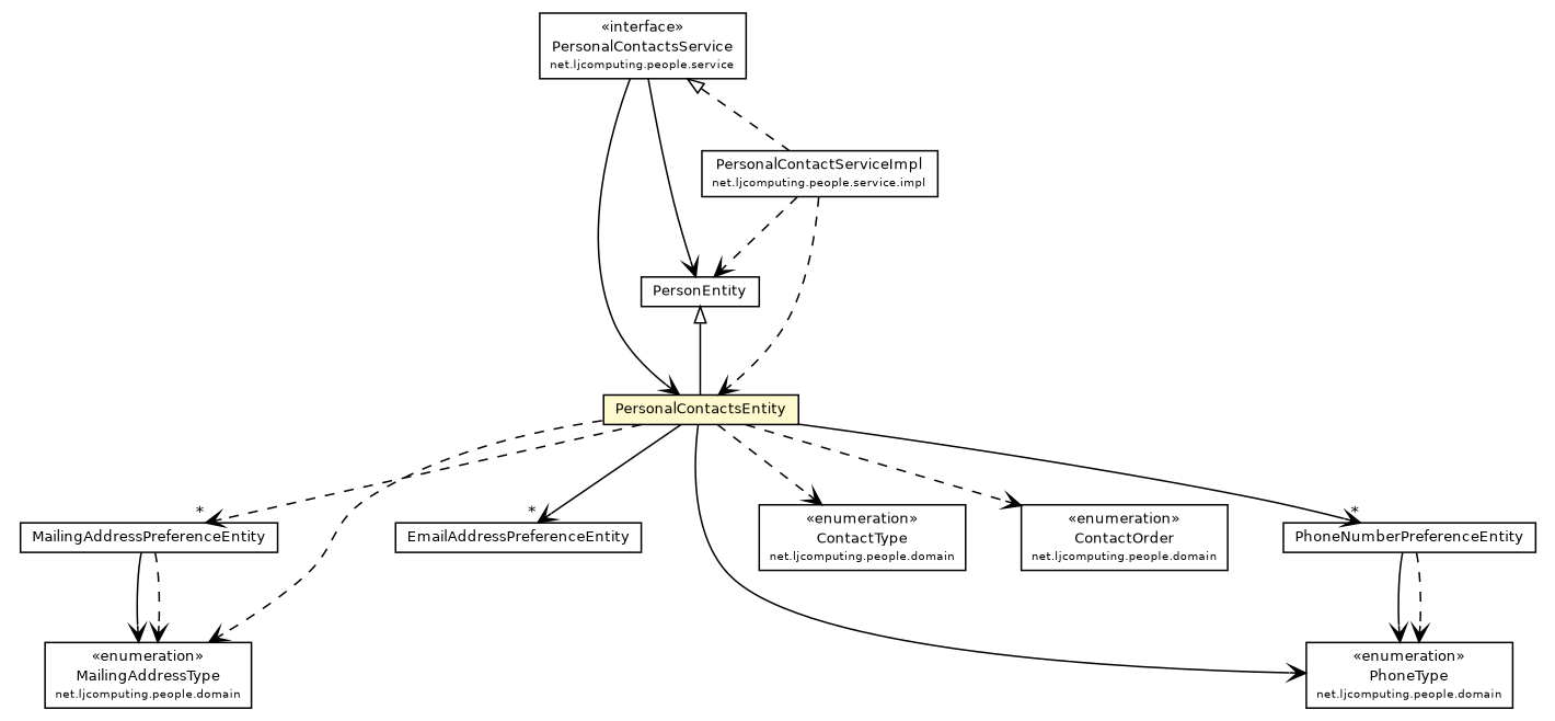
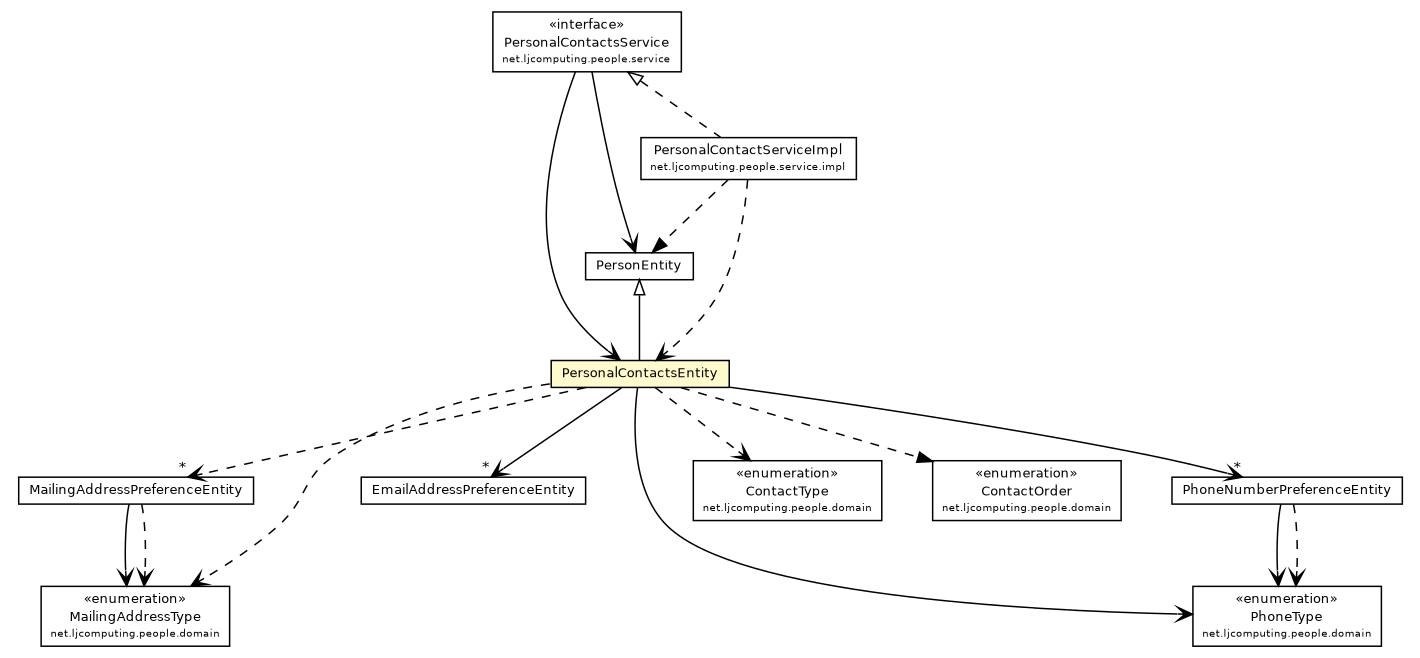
  digraph {
    nodesep=0.25
    ranksep=0.5
    node [fontcolor=black fontname=Helvetica fontsize=9.0 shape=plaintext]
    edge [arrowhead=open color=black fontcolor=black fontname=Helvetica fontsize=10.0 headport=p labelfontname=Helvetica labelfontsize=10 tailport=p style=dashed]
    n1 [label=<<table title="net.ljcomputing.people.entity.PersonalContactsEntity" border="0" cellborder="1" cellspacing="0" cellpadding="2" port="p" bgcolor="lemonChiffon" href="./PersonalContactsEntity.html"> 		<tr><td><table border="0" cellspacing="0" cellpadding="1"> <tr><td align="center" balign="center"> PersonalContactsEntity </td></tr> 		</table></td></tr> 		</table>>]
    n2 [label=<<table title="net.ljcomputing.people.entity.PhoneNumberPreferenceEntity" border="0" cellborder="1" cellspacing="0" cellpadding="2" port="p" href="./PhoneNumberPreferenceEntity.html"> 		<tr><td><table border="0" cellspacing="0" cellpadding="1"> <tr><td align="center" balign="center"> PhoneNumberPreferenceEntity </td></tr> 		</table></td></tr> 		</table>>]
    n3 [label=<<table title="net.ljcomputing.people.entity.MailingAddressPreferenceEntity" border="0" cellborder="1" cellspacing="0" cellpadding="2" port="p" href="./MailingAddressPreferenceEntity.html"> 		<tr><td><table border="0" cellspacing="0" cellpadding="1"> <tr><td align="center" balign="center"> MailingAddressPreferenceEntity </td></tr> 		</table></td></tr> 		</table>>]
    n4 [label=<<table title="net.ljcomputing.people.entity.EmailAddressPreferenceEntity" border="0" cellborder="1" cellspacing="0" cellpadding="2" port="p" href="./EmailAddressPreferenceEntity.html"> 		<tr><td><table border="0" cellspacing="0" cellpadding="1"> <tr><td align="center" balign="center"> EmailAddressPreferenceEntity </td></tr> 		</table></td></tr> 		</table>>]
    n5 [label=<<table title="net.ljcomputing.people.domain.MailingAddressType" border="0" cellborder="1" cellspacing="0" cellpadding="2" port="p" href="../domain/MailingAddressType.html"> 		<tr><td><table border="0" cellspacing="0" cellpadding="1"> <tr><td align="center" balign="center"> &#171;enumeration&#187; </td></tr> <tr><td align="center" balign="center"> MailingAddressType </td></tr> <tr><td align="center" balign="center"><font point-size="7.0"> net.ljcomputing.people.domain </font></td></tr> 		</table></td></tr> 		</table>>]
    n6 [label=<<table title="net.ljcomputing.people.domain.ContactType" border="0" cellborder="1" cellspacing="0" cellpadding="2" port="p" href="../domain/ContactType.html"> 		<tr><td><table border="0" cellspacing="0" cellpadding="1"> <tr><td align="center" balign="center"> &#171;enumeration&#187; </td></tr> <tr><td align="center" balign="center"> ContactType </td></tr> <tr><td align="center" balign="center"><font point-size="7.0"> net.ljcomputing.people.domain </font></td></tr> 		</table></td></tr> 		</table>>]
    n7 [label=<<table title="net.ljcomputing.people.domain.ContactOrder" border="0" cellborder="1" cellspacing="0" cellpadding="2" port="p" href="../domain/ContactOrder.html"> 		<tr><td><table border="0" cellspacing="0" cellpadding="1"> <tr><td align="center" balign="center"> &#171;enumeration&#187; </td></tr> <tr><td align="center" balign="center"> ContactOrder </td></tr> <tr><td align="center" balign="center"><font point-size="7.0"> net.ljcomputing.people.domain </font></td></tr> 		</table></td></tr> 		</table>>]
    n8 [label=<<table title="net.ljcomputing.people.domain.PhoneType" border="0" cellborder="1" cellspacing="0" cellpadding="2" port="p" href="../domain/PhoneType.html"> 		<tr><td><table border="0" cellspacing="0" cellpadding="1"> <tr><td align="center" balign="center"> &#171;enumeration&#187; </td></tr> <tr><td align="center" balign="center"> PhoneType </td></tr> <tr><td align="center" balign="center"><font point-size="7.0"> net.ljcomputing.people.domain </font></td></tr> 		</table></td></tr> 		</table>>]
    n9 [label=<<table title="net.ljcomputing.people.entity.PersonEntity" border="0" cellborder="1" cellspacing="0" cellpadding="2" port="p" href="./PersonEntity.html"> 		<tr><td><table border="0" cellspacing="0" cellpadding="1"> <tr><td align="center" balign="center"> PersonEntity </td></tr> 		</table></td></tr> 		</table>>]
    n10 [label=<<table title="net.ljcomputing.people.service.PersonalContactsService" border="0" cellborder="1" cellspacing="0" cellpadding="2" port="p" href="../service/PersonalContactsService.html"> 		<tr><td><table border="0" cellspacing="0" cellpadding="1"> <tr><td align="center" balign="center"> &#171;interface&#187; </td></tr> <tr><td align="center" balign="center"> PersonalContactsService </td></tr> <tr><td align="center" balign="center"><font point-size="7.0"> net.ljcomputing.people.service </font></td></tr> 		</table></td></tr> 		</table>>]
    n11 [label=<<table title="net.ljcomputing.people.service.impl.PersonalContactServiceImpl" border="0" cellborder="1" cellspacing="0" cellpadding="2" port="p" href="../service/impl/PersonalContactServiceImpl.html"> 		<tr><td><table border="0" cellspacing="0" cellpadding="1"> <tr><td align="center" balign="center"> PersonalContactServiceImpl </td></tr> <tr><td align="center" balign="center"><font point-size="7.0"> net.ljcomputing.people.service.impl </font></td></tr> 		</table></td></tr> 		</table>>]
    n1 -> n2 [headlabel="*" style=""]
    n1 -> n3 [headlabel="*"]
    n1 -> n4 [headlabel="*" style=""]
    n1 -> n5
    n1 -> n6
-   n1 -> n7
+   n1 -> n7 [arrowhead=normal]
    n1 -> n8 [style=solid]
    n2 -> n8 [style=""]
    n2 -> n8
    n3 -> n5 [style=""]
    n3 -> n5
    n9 -> n1 [arrowtail=empty dir=back fontsize=10 arrowhead="" color="" fontcolor="" style=""]
    n10 -> n1 [style=solid]
    n10 -> n9 [style=solid]
    n10 -> n11 [arrowtail=empty dir=back fontsize=10 arrowhead="" color="" fontcolor=""]
    n11 -> n1
-   n11 -> n9
+   n11 -> n9 [arrowhead=normal]
  }
